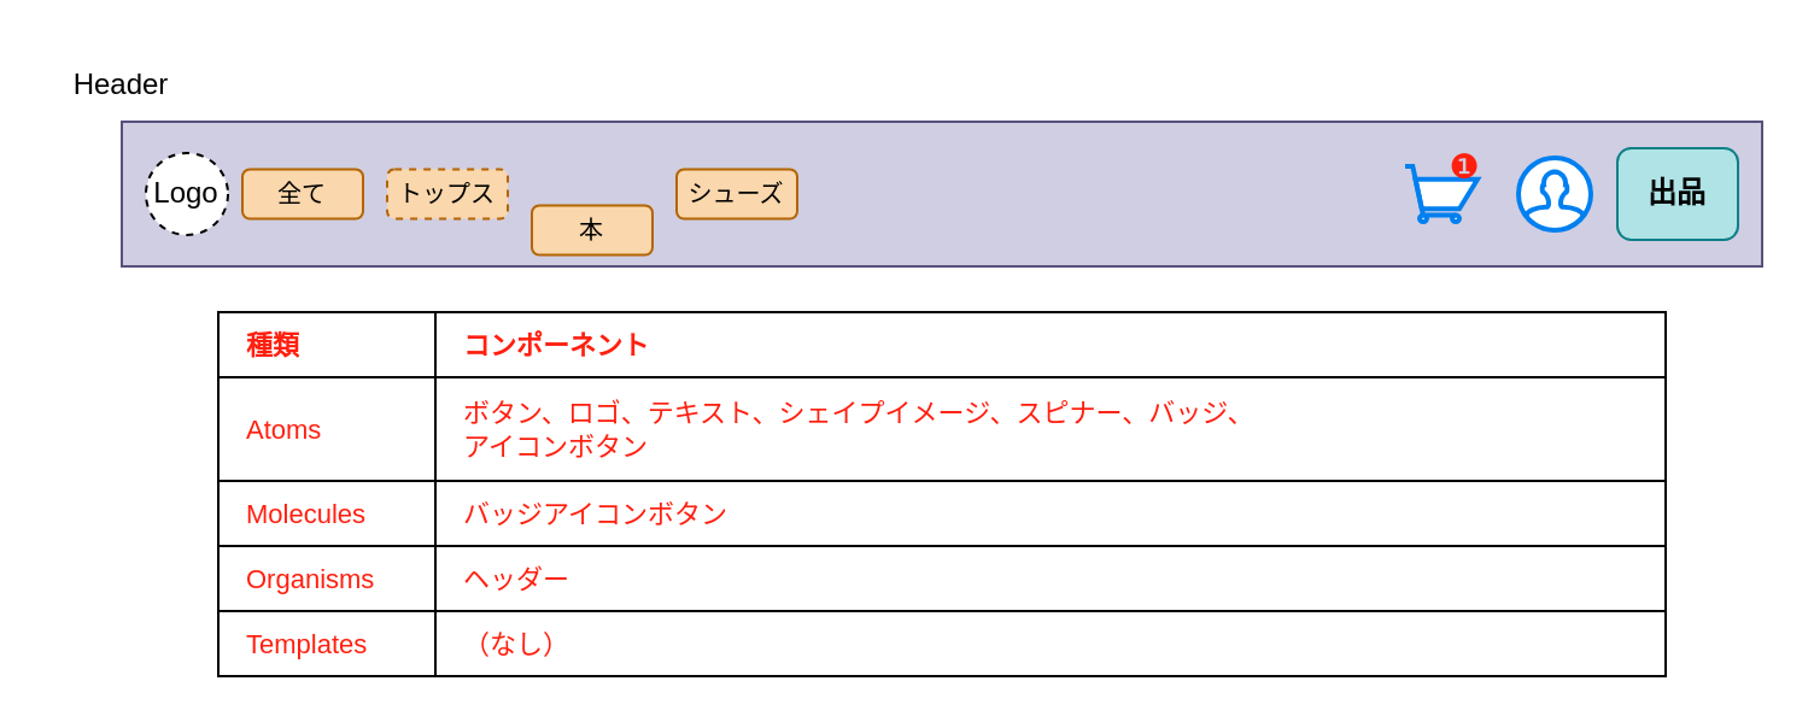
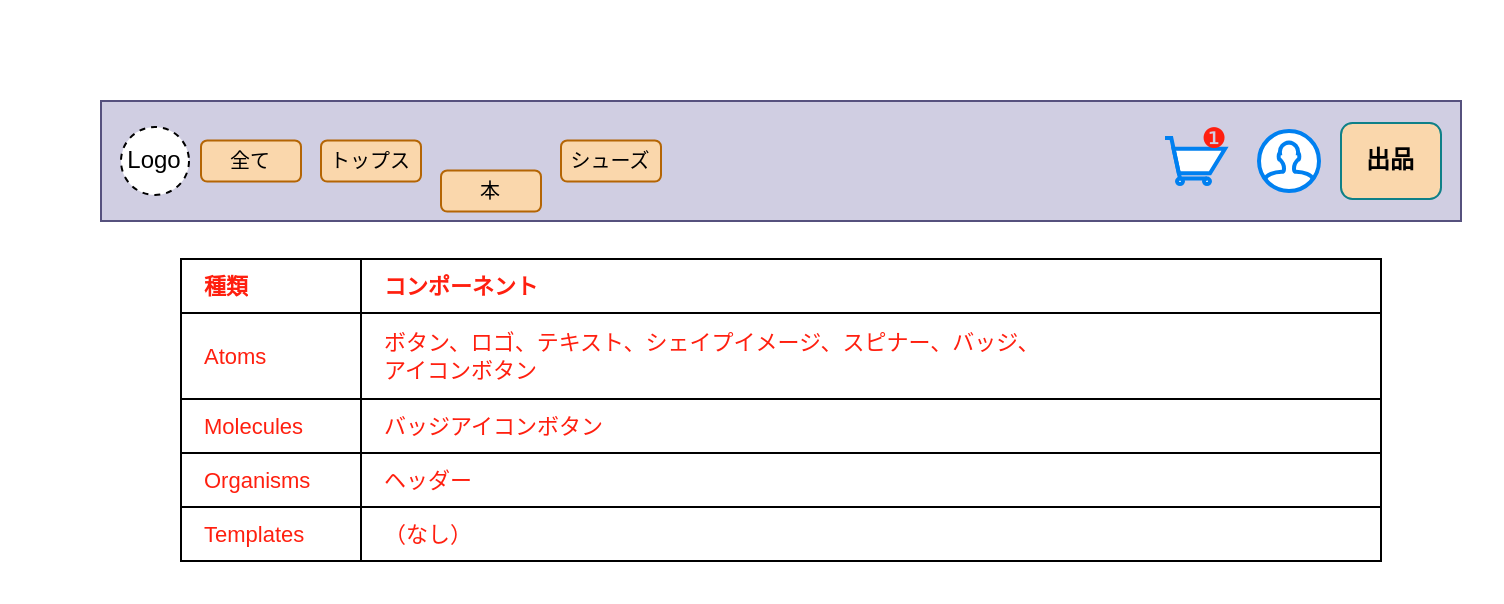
  <mxCell id="0" />
  <mxCell id="1" parent="0" />
  <mxCell id="2" value="" style="rounded=0;html=1;whiteSpace=wrap;fillColor=#d0cee2;strokeColor=#56517e;" vertex="1" parent="1"><mxGeometry x="50" y="50" width="680" height="60" as="geometry" /></mxCell>
  <mxCell id="3" value="Logo" style="ellipse;whiteSpace=wrap;html=1;aspect=fixed;dashed=1;" vertex="1" parent="1"><mxGeometry x="60" y="63" width="34" height="34" as="geometry" /></mxCell>
- <mxCell id="4" value="Header" style="text;html=1;strokeColor=none;fillColor=none;align=center;verticalAlign=middle;whiteSpace=wrap;rounded=0;" vertex="1" parent="1"><mxGeometry x="20" y="20" width="60" height="30" as="geometry" /></mxCell>
  <mxCell id="5" value="全て" style="rounded=1;whiteSpace=wrap;html=1;fillColor=#fad7ac;strokeColor=#b46504;fontSize=10;" vertex="1" parent="1"><mxGeometry x="100" y="69.75" width="50" height="20.5" as="geometry" /></mxCell>
- <mxCell id="6" value="トップス" style="rounded=1;whiteSpace=wrap;html=1;fillColor=#fad7ac;strokeColor=#b46504;fontSize=10;dashed=1;" vertex="1" parent="1"><mxGeometry x="160" y="69.75" width="50" height="20.5" as="geometry" /></mxCell>
+ <mxCell id="6" value="トップス" style="rounded=1;whiteSpace=wrap;html=1;fillColor=#fad7ac;strokeColor=#b46504;fontSize=10;" vertex="1" parent="1"><mxGeometry x="160" y="69.75" width="50" height="20.5" as="geometry" /></mxCell>
  <mxCell id="7" value="本" style="rounded=1;whiteSpace=wrap;html=1;fillColor=#fad7ac;strokeColor=#b46504;fontSize=10;" vertex="1" parent="1"><mxGeometry x="220" y="84.75" width="50" height="20.5" as="geometry" /></mxCell>
  <mxCell id="8" value="シューズ" style="rounded=1;whiteSpace=wrap;html=1;fillColor=#fad7ac;strokeColor=#b46504;fontSize=10;" vertex="1" parent="1"><mxGeometry x="280" y="69.75" width="50" height="20.5" as="geometry" /></mxCell>
  <mxCell id="9" value="" style="html=1;verticalLabelPosition=bottom;align=center;labelBackgroundColor=#ffffff;verticalAlign=top;strokeWidth=2;strokeColor=#0080F0;shadow=0;dashed=0;shape=mxgraph.ios7.icons.shopping_cart;" vertex="1" parent="1"><mxGeometry x="582" y="68.5" width="30" height="23" as="geometry" /></mxCell>
  <mxCell id="10" value="" style="html=1;verticalLabelPosition=bottom;align=center;labelBackgroundColor=#ffffff;verticalAlign=top;strokeWidth=2;strokeColor=#0080F0;shadow=0;dashed=0;shape=mxgraph.ios7.icons.user;fontSize=10;" vertex="1" parent="1"><mxGeometry x="629" y="65" width="30" height="30" as="geometry" /></mxCell>
- <mxCell id="11" value="出品" style="rounded=1;whiteSpace=wrap;html=1;fillColor=#b0e3e6;strokeColor=#0e8088;fontSize=12;fontStyle=1;labelBackgroundColor=none;labelBorderColor=none;" vertex="1" parent="1"><mxGeometry x="670" y="61" width="50" height="38" as="geometry" /></mxCell>
+ <mxCell id="11" value="出品" style="rounded=1;whiteSpace=wrap;html=1;fillColor=#fad7ac;strokeColor=#0e8088;fontSize=12;fontStyle=1;labelBackgroundColor=none;labelBorderColor=none;" vertex="1" parent="1"><mxGeometry x="670" y="61" width="50" height="38" as="geometry" /></mxCell>
  <mxCell id="12" value="&lt;font color=&quot;#ff1f0f&quot; style=&quot;font-size: 14px;&quot;&gt;❶&lt;/font&gt;" style="text;html=1;strokeColor=none;fillColor=none;align=center;verticalAlign=middle;whiteSpace=wrap;rounded=0;fontSize=14;fontColor=#000000;" vertex="1" parent="1"><mxGeometry x="592" y="54" width="30" height="29" as="geometry" /></mxCell>
  <mxCell id="13" value="" style="shape=table;html=1;whiteSpace=wrap;startSize=0;container=1;collapsible=0;childLayout=tableLayout;strokeWidth=1;labelBackgroundColor=none;labelBorderColor=none;fontSize=14;fontColor=#FF1F0F;swimlaneLine=1;swimlaneFillColor=#000000;" vertex="1" parent="1"><mxGeometry x="90" y="129" width="600" height="151" as="geometry" /></mxCell>
  <mxCell id="14" value="" style="shape=tableRow;horizontal=0;startSize=0;swimlaneHead=0;swimlaneBody=0;top=0;left=0;bottom=0;right=0;collapsible=0;dropTarget=0;fillColor=none;points=[[0,0.5],[1,0.5]];portConstraint=eastwest;labelBackgroundColor=none;labelBorderColor=none;fontSize=14;fontColor=#FF1F0F;" vertex="1" parent="13"><mxGeometry width="600" height="27" as="geometry" /></mxCell>
  <mxCell id="15" value="種類" style="shape=partialRectangle;html=1;whiteSpace=wrap;connectable=0;fillColor=none;top=0;left=0;bottom=0;right=0;overflow=hidden;fontStyle=1;labelBackgroundColor=none;labelBorderColor=none;fontSize=11;align=left;spacingLeft=10;strokeColor=#000000;fillStyle=auto;strokeWidth=5;perimeterSpacing=0;fontColor=#FF1F0F;" vertex="1" parent="14"><mxGeometry width="90" height="27" as="geometry"><mxRectangle width="90" height="27" as="alternateBounds" /></mxGeometry></mxCell>
  <mxCell id="16" value="コンポーネント" style="shape=partialRectangle;html=1;whiteSpace=wrap;connectable=0;fillColor=none;top=0;left=0;bottom=0;right=0;overflow=hidden;fontStyle=1;labelBackgroundColor=none;labelBorderColor=none;fontSize=11;align=left;spacingLeft=10;strokeColor=#000000;strokeWidth=5;perimeterSpacing=0;fillStyle=auto;fontColor=#FF1F0F;" vertex="1" parent="14"><mxGeometry x="90" width="510" height="27" as="geometry"><mxRectangle width="510" height="27" as="alternateBounds" /></mxGeometry></mxCell>
  <mxCell id="17" value="" style="shape=tableRow;horizontal=0;startSize=0;swimlaneHead=0;swimlaneBody=0;top=0;left=0;bottom=0;right=0;collapsible=0;dropTarget=0;fillColor=none;points=[[0,0.5],[1,0.5]];portConstraint=eastwest;labelBackgroundColor=none;labelBorderColor=none;fontSize=14;fontColor=#FF1F0F;" vertex="1" parent="13"><mxGeometry y="27" width="600" height="43" as="geometry" /></mxCell>
  <mxCell id="18" value="Atoms" style="shape=partialRectangle;html=1;whiteSpace=wrap;connectable=0;fillColor=none;top=0;left=0;bottom=0;right=0;overflow=hidden;labelBackgroundColor=none;labelBorderColor=none;fontSize=11;fontColor=#FF1F0F;align=left;spacingLeft=10;" vertex="1" parent="17"><mxGeometry width="90" height="43" as="geometry"><mxRectangle width="90" height="43" as="alternateBounds" /></mxGeometry></mxCell>
  <mxCell id="19" value="ボタン、ロゴ、テキスト、シェイプイメージ、スピナー、バッジ、&lt;br&gt;アイコンボタン" style="shape=partialRectangle;html=1;whiteSpace=wrap;connectable=0;fillColor=none;top=0;left=0;bottom=0;right=0;overflow=hidden;labelBackgroundColor=none;labelBorderColor=none;fontSize=11;fontColor=#FF1F0F;align=left;spacingLeft=10;" vertex="1" parent="17"><mxGeometry x="90" width="510" height="43" as="geometry"><mxRectangle width="510" height="43" as="alternateBounds" /></mxGeometry></mxCell>
  <mxCell id="20" value="" style="shape=tableRow;horizontal=0;startSize=0;swimlaneHead=0;swimlaneBody=0;top=0;left=0;bottom=0;right=0;collapsible=0;dropTarget=0;fillColor=none;points=[[0,0.5],[1,0.5]];portConstraint=eastwest;labelBackgroundColor=none;labelBorderColor=none;fontSize=14;fontColor=#FF1F0F;" vertex="1" parent="13"><mxGeometry y="70" width="600" height="27" as="geometry" /></mxCell>
  <mxCell id="21" value="Molecules" style="shape=partialRectangle;html=1;whiteSpace=wrap;connectable=0;fillColor=none;top=0;left=0;bottom=0;right=0;overflow=hidden;labelBackgroundColor=none;labelBorderColor=none;fontSize=11;fontColor=#FF1F0F;align=left;spacingLeft=10;" vertex="1" parent="20"><mxGeometry width="90" height="27" as="geometry"><mxRectangle width="90" height="27" as="alternateBounds" /></mxGeometry></mxCell>
  <mxCell id="22" value="バッジアイコンボタン" style="shape=partialRectangle;html=1;whiteSpace=wrap;connectable=0;fillColor=none;top=0;left=0;bottom=0;right=0;overflow=hidden;labelBackgroundColor=none;labelBorderColor=none;fontSize=11;fontColor=#FF1F0F;align=left;spacingLeft=10;" vertex="1" parent="20"><mxGeometry x="90" width="510" height="27" as="geometry"><mxRectangle width="510" height="27" as="alternateBounds" /></mxGeometry></mxCell>
  <mxCell id="23" style="shape=tableRow;horizontal=0;startSize=0;swimlaneHead=0;swimlaneBody=0;top=0;left=0;bottom=0;right=0;collapsible=0;dropTarget=0;fillColor=none;points=[[0,0.5],[1,0.5]];portConstraint=eastwest;labelBackgroundColor=none;labelBorderColor=none;fontSize=14;fontColor=#FF1F0F;" vertex="1" parent="13"><mxGeometry y="97" width="600" height="27" as="geometry" /></mxCell>
  <mxCell id="24" value="Organisms" style="shape=partialRectangle;html=1;whiteSpace=wrap;connectable=0;fillColor=none;top=0;left=0;bottom=0;right=0;overflow=hidden;labelBackgroundColor=none;labelBorderColor=none;fontSize=11;fontColor=#FF1F0F;align=left;spacingLeft=10;" vertex="1" parent="23"><mxGeometry width="90" height="27" as="geometry"><mxRectangle width="90" height="27" as="alternateBounds" /></mxGeometry></mxCell>
  <mxCell id="25" value="ヘッダー" style="shape=partialRectangle;html=1;whiteSpace=wrap;connectable=0;fillColor=none;top=0;left=0;bottom=0;right=0;overflow=hidden;labelBackgroundColor=none;labelBorderColor=none;fontSize=11;fontColor=#FF1F0F;align=left;spacingLeft=10;" vertex="1" parent="23"><mxGeometry x="90" width="510" height="27" as="geometry"><mxRectangle width="510" height="27" as="alternateBounds" /></mxGeometry></mxCell>
  <mxCell id="26" style="shape=tableRow;horizontal=0;startSize=0;swimlaneHead=0;swimlaneBody=0;top=0;left=0;bottom=0;right=0;collapsible=0;dropTarget=0;fillColor=none;points=[[0,0.5],[1,0.5]];portConstraint=eastwest;labelBackgroundColor=none;labelBorderColor=none;fontSize=14;fontColor=#FF1F0F;" vertex="1" parent="13"><mxGeometry y="124" width="600" height="27" as="geometry" /></mxCell>
  <mxCell id="27" value="Templates" style="shape=partialRectangle;html=1;whiteSpace=wrap;connectable=0;fillColor=none;top=0;left=0;bottom=0;right=0;overflow=hidden;labelBackgroundColor=none;labelBorderColor=none;fontSize=11;fontColor=#FF1F0F;align=left;spacingLeft=10;" vertex="1" parent="26"><mxGeometry width="90" height="27" as="geometry"><mxRectangle width="90" height="27" as="alternateBounds" /></mxGeometry></mxCell>
  <mxCell id="28" value="（なし）" style="shape=partialRectangle;html=1;whiteSpace=wrap;connectable=0;fillColor=none;top=0;left=0;bottom=0;right=0;overflow=hidden;labelBackgroundColor=none;labelBorderColor=none;fontSize=11;fontColor=#FF1F0F;align=left;spacingLeft=10;" vertex="1" parent="26"><mxGeometry x="90" width="510" height="27" as="geometry"><mxRectangle width="510" height="27" as="alternateBounds" /></mxGeometry></mxCell>
